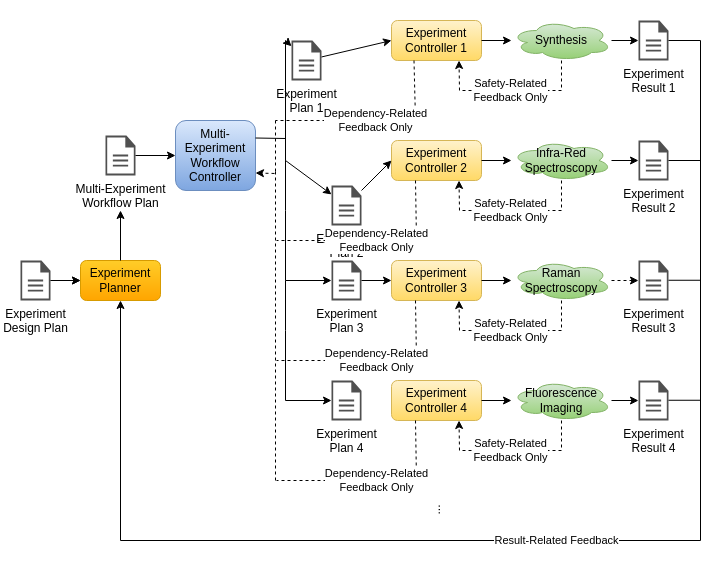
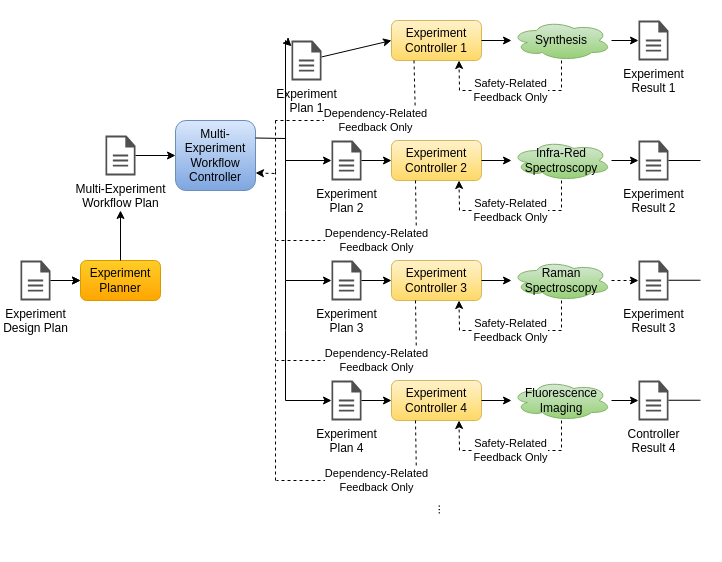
  <mxCell id="0" />
  <mxCell id="1" parent="0" />
  <mxCell id="2" value="Experiment&lt;br&gt;Plan 1" style="sketch=0;pointerEvents=1;shadow=0;dashed=0;html=1;strokeColor=none;fillColor=#505050;labelPosition=center;verticalLabelPosition=bottom;verticalAlign=top;outlineConnect=0;align=center;shape=mxgraph.office.concepts.document;" parent="1" vertex="1"><mxGeometry x="291" y="40" width="30" height="40" as="geometry" /></mxCell>
  <mxCell id="3" value="Experiment&lt;br&gt;Controller 1" style="rounded=1;whiteSpace=wrap;html=1;fillColor=#fff2cc;gradientColor=#ffd966;strokeColor=#d6b656;" parent="1" vertex="1"><mxGeometry x="391" y="20" width="90" height="40" as="geometry" /></mxCell>
  <mxCell id="4" value="" style="endArrow=classic;html=1;rounded=0;entryX=0;entryY=0.5;entryDx=0;entryDy=0;" parent="1" source="2" target="3" edge="1"><mxGeometry width="50" height="50" relative="1" as="geometry"><mxPoint x="311" y="41" as="sourcePoint" /><mxPoint x="581" y="131" as="targetPoint" /></mxGeometry></mxCell>
  <mxCell id="5" value="" style="endArrow=classic;html=1;rounded=0;exitX=1;exitY=0.5;exitDx=0;exitDy=0;" parent="1" source="3" target="6" edge="1"><mxGeometry width="50" height="50" relative="1" as="geometry"><mxPoint x="531" y="181" as="sourcePoint" /><mxPoint x="511" y="40" as="targetPoint" /></mxGeometry></mxCell>
  <mxCell id="6" value="Synthesis" style="ellipse;shape=cloud;whiteSpace=wrap;html=1;fillColor=#d5e8d4;gradientColor=#97d077;strokeColor=#82b366;" parent="1" vertex="1"><mxGeometry x="511" y="20" width="100" height="40" as="geometry" /></mxCell>
  <mxCell id="7" value="Safety-Related&lt;br&gt;Feedback Only" style="endArrow=classic;html=1;rounded=0;entryX=0.75;entryY=1;entryDx=0;entryDy=0;exitX=0.5;exitY=1;exitDx=0;exitDy=0;dashed=1;" parent="1" source="6" target="3" edge="1"><mxGeometry width="50" height="50" relative="1" as="geometry"><mxPoint x="531" y="181" as="sourcePoint" /><mxPoint x="581" y="131" as="targetPoint" /><Array as="points"><mxPoint x="561" y="90" /><mxPoint x="459" y="90" /></Array></mxGeometry></mxCell>
- <mxCell id="8" value="Experiment&lt;br&gt;Plan 2" style="sketch=0;pointerEvents=1;shadow=0;dashed=0;html=1;strokeColor=none;fillColor=#505050;labelPosition=center;verticalLabelPosition=bottom;verticalAlign=top;outlineConnect=0;align=center;shape=mxgraph.office.concepts.document;" parent="1" vertex="1"><mxGeometry x="331" y="185" width="30" height="40" as="geometry" /></mxCell>
+ <mxCell id="8" value="Experiment&lt;br&gt;Plan 2" style="sketch=0;pointerEvents=1;shadow=0;dashed=0;html=1;strokeColor=none;fillColor=#505050;labelPosition=center;verticalLabelPosition=bottom;verticalAlign=top;outlineConnect=0;align=center;shape=mxgraph.office.concepts.document;" parent="1" vertex="1"><mxGeometry x="331" y="140" width="30" height="40" as="geometry" /></mxCell>
  <mxCell id="9" value="Experiment&lt;br&gt;Controller 2" style="rounded=1;whiteSpace=wrap;html=1;fillColor=#fff2cc;gradientColor=#ffd966;strokeColor=#d6b656;" parent="1" vertex="1"><mxGeometry x="391" y="140" width="90" height="40" as="geometry" /></mxCell>
  <mxCell id="10" value="" style="endArrow=classic;html=1;rounded=0;entryX=0;entryY=0.5;entryDx=0;entryDy=0;" parent="1" source="8" target="9" edge="1"><mxGeometry width="50" height="50" relative="1" as="geometry"><mxPoint x="361" y="170" as="sourcePoint" /><mxPoint x="391" y="170" as="targetPoint" /></mxGeometry></mxCell>
  <mxCell id="11" value="" style="endArrow=classic;html=1;rounded=0;exitX=1;exitY=0.5;exitDx=0;exitDy=0;" parent="1" source="9" target="12" edge="1"><mxGeometry width="50" height="50" relative="1" as="geometry"><mxPoint x="531" y="301" as="sourcePoint" /><mxPoint x="511" y="160" as="targetPoint" /></mxGeometry></mxCell>
  <mxCell id="12" value="Infra-Red&lt;br&gt;Spectroscopy" style="ellipse;shape=cloud;whiteSpace=wrap;html=1;fillColor=#d5e8d4;gradientColor=#97d077;strokeColor=#82b366;" parent="1" vertex="1"><mxGeometry x="511" y="140" width="100" height="40" as="geometry" /></mxCell>
  <mxCell id="13" value="Safety-Related&lt;br&gt;Feedback Only" style="endArrow=classic;html=1;rounded=0;entryX=0.75;entryY=1;entryDx=0;entryDy=0;exitX=0.5;exitY=1;exitDx=0;exitDy=0;dashed=1;" parent="1" source="12" target="9" edge="1"><mxGeometry width="50" height="50" relative="1" as="geometry"><mxPoint x="531" y="301" as="sourcePoint" /><mxPoint x="581" y="251" as="targetPoint" /><Array as="points"><mxPoint x="561" y="210" /><mxPoint x="459" y="210" /></Array></mxGeometry></mxCell>
  <mxCell id="14" value="Multi-&lt;br&gt;Experiment&lt;br&gt;Workflow&lt;br&gt;Controller" style="rounded=1;whiteSpace=wrap;html=1;fillColor=#dae8fc;gradientColor=#7ea6e0;strokeColor=#6c8ebf;" parent="1" vertex="1"><mxGeometry x="175" y="120" width="80" height="70" as="geometry" /></mxCell>
  <mxCell id="15" value="Multi-Experiment&lt;br&gt;Workflow Plan" style="sketch=0;pointerEvents=1;shadow=0;dashed=0;html=1;strokeColor=none;fillColor=#505050;labelPosition=center;verticalLabelPosition=bottom;verticalAlign=top;outlineConnect=0;align=center;shape=mxgraph.office.concepts.document;" parent="1" vertex="1"><mxGeometry x="105" y="135" width="30" height="40" as="geometry" /></mxCell>
  <mxCell id="16" value="" style="endArrow=classic;html=1;rounded=0;" parent="1" source="15" target="14" edge="1"><mxGeometry width="50" height="50" relative="1" as="geometry"><mxPoint x="95" y="152" as="sourcePoint" /><mxPoint x="175" y="151" as="targetPoint" /></mxGeometry></mxCell>
  <mxCell id="17" value="" style="endArrow=classic;html=1;rounded=0;exitX=1;exitY=0.25;exitDx=0;exitDy=0;" parent="1" source="14" target="8" edge="1"><mxGeometry width="50" height="50" relative="1" as="geometry"><mxPoint x="285" y="180" as="sourcePoint" /><mxPoint x="275" y="190" as="targetPoint" /><Array as="points"><mxPoint x="285" y="138" /><mxPoint x="285" y="160" /></Array></mxGeometry></mxCell>
  <mxCell id="18" value="" style="endArrow=classic;html=1;rounded=0;" parent="1" target="2" edge="1"><mxGeometry width="50" height="50" relative="1" as="geometry"><mxPoint x="285" y="160" as="sourcePoint" /><mxPoint x="346" y="100" as="targetPoint" /><Array as="points"><mxPoint x="285" y="40" /></Array></mxGeometry></mxCell>
  <mxCell id="19" value="Dependency-Related&lt;br&gt;Feedback Only" style="endArrow=none;html=1;rounded=0;exitX=0.25;exitY=1;exitDx=0;exitDy=0;dashed=1;endFill=0;" parent="1" source="3" edge="1"><mxGeometry x="0.0" width="50" height="50" relative="1" as="geometry"><mxPoint x="391" y="170" as="sourcePoint" /><mxPoint x="275" y="120" as="targetPoint" /><Array as="points"><mxPoint x="415" y="120" /></Array><mxPoint as="offset" /></mxGeometry></mxCell>
  <mxCell id="20" value="" style="endArrow=classic;html=1;rounded=0;entryX=1;entryY=0.75;entryDx=0;entryDy=0;dashed=1;" parent="1" target="14" edge="1"><mxGeometry width="50" height="50" relative="1" as="geometry"><mxPoint x="275" y="120" as="sourcePoint" /><mxPoint x="385" y="170" as="targetPoint" /><Array as="points"><mxPoint x="275" y="173" /></Array></mxGeometry></mxCell>
  <mxCell id="21" value="" style="endArrow=none;dashed=1;html=1;rounded=0;" parent="1" edge="1"><mxGeometry width="50" height="50" relative="1" as="geometry"><mxPoint x="275" y="480" as="sourcePoint" /><mxPoint x="275" y="170" as="targetPoint" /></mxGeometry></mxCell>
  <mxCell id="22" value="Experiment&lt;br&gt;Result 1" style="sketch=0;pointerEvents=1;shadow=0;dashed=0;html=1;strokeColor=none;fillColor=#505050;labelPosition=center;verticalLabelPosition=bottom;verticalAlign=top;outlineConnect=0;align=center;shape=mxgraph.office.concepts.document;" parent="1" vertex="1"><mxGeometry x="638" y="20" width="30" height="40" as="geometry" /></mxCell>
  <mxCell id="23" value="" style="endArrow=classic;html=1;rounded=0;exitX=1;exitY=0.5;exitDx=0;exitDy=0;" parent="1" source="6" target="22" edge="1"><mxGeometry width="50" height="50" relative="1" as="geometry"><mxPoint x="611" y="-90" as="sourcePoint" /><mxPoint x="647" y="170.67" as="targetPoint" /></mxGeometry></mxCell>
  <mxCell id="24" value="Experiment&lt;br&gt;Result 2" style="sketch=0;pointerEvents=1;shadow=0;dashed=0;html=1;strokeColor=none;fillColor=#505050;labelPosition=center;verticalLabelPosition=bottom;verticalAlign=top;outlineConnect=0;align=center;shape=mxgraph.office.concepts.document;" parent="1" vertex="1"><mxGeometry x="638" y="140" width="30" height="40" as="geometry" /></mxCell>
  <mxCell id="25" value="" style="endArrow=classic;html=1;rounded=0;exitX=1;exitY=0.5;exitDx=0;exitDy=0;" parent="1" source="12" target="24" edge="1"><mxGeometry width="50" height="50" relative="1" as="geometry"><mxPoint x="615" y="119" as="sourcePoint" /><mxPoint x="647" y="290.67" as="targetPoint" /></mxGeometry></mxCell>
  <mxCell id="26" value="Experiment&lt;br&gt;Plan 3" style="sketch=0;pointerEvents=1;shadow=0;dashed=0;html=1;strokeColor=none;fillColor=#505050;labelPosition=center;verticalLabelPosition=bottom;verticalAlign=top;outlineConnect=0;align=center;shape=mxgraph.office.concepts.document;" parent="1" vertex="1"><mxGeometry x="331" y="260" width="30" height="40" as="geometry" /></mxCell>
  <mxCell id="27" value="Experiment&lt;br&gt;Controller 3" style="rounded=1;whiteSpace=wrap;html=1;fillColor=#fff2cc;gradientColor=#ffd966;strokeColor=#d6b656;" parent="1" vertex="1"><mxGeometry x="391" y="260" width="90" height="40" as="geometry" /></mxCell>
  <mxCell id="28" value="" style="endArrow=classic;html=1;rounded=0;entryX=0;entryY=0.5;entryDx=0;entryDy=0;" parent="1" source="26" target="27" edge="1"><mxGeometry width="50" height="50" relative="1" as="geometry"><mxPoint x="361" y="290" as="sourcePoint" /><mxPoint x="391" y="290" as="targetPoint" /></mxGeometry></mxCell>
  <mxCell id="29" value="" style="endArrow=classic;html=1;rounded=0;exitX=1;exitY=0.5;exitDx=0;exitDy=0;" parent="1" source="27" target="30" edge="1"><mxGeometry width="50" height="50" relative="1" as="geometry"><mxPoint x="531" y="421" as="sourcePoint" /><mxPoint x="511" y="280" as="targetPoint" /></mxGeometry></mxCell>
  <mxCell id="30" value="Raman Spectroscopy" style="ellipse;shape=cloud;whiteSpace=wrap;html=1;fillColor=#d5e8d4;gradientColor=#97d077;strokeColor=#82b366;" parent="1" vertex="1"><mxGeometry x="511" y="260" width="100" height="40" as="geometry" /></mxCell>
  <mxCell id="31" value="Safety-Related&lt;br&gt;Feedback Only" style="endArrow=classic;html=1;rounded=0;entryX=0.75;entryY=1;entryDx=0;entryDy=0;exitX=0.5;exitY=1;exitDx=0;exitDy=0;dashed=1;" parent="1" source="30" target="27" edge="1"><mxGeometry width="50" height="50" relative="1" as="geometry"><mxPoint x="531" y="421" as="sourcePoint" /><mxPoint x="581" y="371" as="targetPoint" /><Array as="points"><mxPoint x="561" y="330" /><mxPoint x="459" y="330" /></Array></mxGeometry></mxCell>
  <mxCell id="32" value="Experiment&lt;br&gt;Result 3" style="sketch=0;pointerEvents=1;shadow=0;dashed=0;html=1;strokeColor=none;fillColor=#505050;labelPosition=center;verticalLabelPosition=bottom;verticalAlign=top;outlineConnect=0;align=center;shape=mxgraph.office.concepts.document;" parent="1" vertex="1"><mxGeometry x="638" y="260" width="30" height="40" as="geometry" /></mxCell>
  <mxCell id="33" value="" style="endArrow=classic;html=1;rounded=0;exitX=1;exitY=0.5;exitDx=0;exitDy=0;dashed=1;" parent="1" source="30" target="32" edge="1"><mxGeometry width="50" height="50" relative="1" as="geometry"><mxPoint x="615" y="239" as="sourcePoint" /><mxPoint x="647" y="410.67" as="targetPoint" /></mxGeometry></mxCell>
  <mxCell id="34" value="Experiment&lt;br&gt;Plan 4" style="sketch=0;pointerEvents=1;shadow=0;dashed=0;html=1;strokeColor=none;fillColor=#505050;labelPosition=center;verticalLabelPosition=bottom;verticalAlign=top;outlineConnect=0;align=center;shape=mxgraph.office.concepts.document;" parent="1" vertex="1"><mxGeometry x="331" y="380" width="30" height="40" as="geometry" /></mxCell>
  <mxCell id="35" value="Experiment&lt;br&gt;Controller 4" style="rounded=1;whiteSpace=wrap;html=1;fillColor=#fff2cc;gradientColor=#ffd966;strokeColor=#d6b656;" parent="1" vertex="1"><mxGeometry x="391" y="380" width="90" height="40" as="geometry" /></mxCell>
+ <mxCell id="36" value="" style="endArrow=classic;html=1;rounded=0;entryX=0;entryY=0.5;entryDx=0;entryDy=0;" parent="1" source="34" target="35" edge="1"><mxGeometry width="50" height="50" relative="1" as="geometry"><mxPoint x="361" y="410" as="sourcePoint" /><mxPoint x="391" y="410" as="targetPoint" /></mxGeometry></mxCell>
  <mxCell id="37" value="" style="endArrow=classic;html=1;rounded=0;exitX=1;exitY=0.5;exitDx=0;exitDy=0;" parent="1" source="35" target="38" edge="1"><mxGeometry width="50" height="50" relative="1" as="geometry"><mxPoint x="531" y="541" as="sourcePoint" /><mxPoint x="511" y="400" as="targetPoint" /></mxGeometry></mxCell>
  <mxCell id="38" value="Fluorescence Imaging" style="ellipse;shape=cloud;whiteSpace=wrap;html=1;fillColor=#d5e8d4;gradientColor=#97d077;strokeColor=#82b366;" parent="1" vertex="1"><mxGeometry x="511" y="380" width="100" height="40" as="geometry" /></mxCell>
  <mxCell id="39" value="Safety-Related&lt;br&gt;Feedback Only" style="endArrow=classic;html=1;rounded=0;entryX=0.75;entryY=1;entryDx=0;entryDy=0;exitX=0.5;exitY=1;exitDx=0;exitDy=0;dashed=1;" parent="1" source="38" target="35" edge="1"><mxGeometry width="50" height="50" relative="1" as="geometry"><mxPoint x="531" y="541" as="sourcePoint" /><mxPoint x="581" y="491" as="targetPoint" /><Array as="points"><mxPoint x="561" y="450" /><mxPoint x="459" y="450" /></Array></mxGeometry></mxCell>
- <mxCell id="40" value="Experiment&lt;br&gt;Result 4" style="sketch=0;pointerEvents=1;shadow=0;dashed=0;html=1;strokeColor=none;fillColor=#505050;labelPosition=center;verticalLabelPosition=bottom;verticalAlign=top;outlineConnect=0;align=center;shape=mxgraph.office.concepts.document;" parent="1" vertex="1"><mxGeometry x="638" y="380" width="30" height="40" as="geometry" /></mxCell>
+ <mxCell id="40" value="Controller&lt;br&gt;Result 4" style="sketch=0;pointerEvents=1;shadow=0;dashed=0;html=1;strokeColor=none;fillColor=#505050;labelPosition=center;verticalLabelPosition=bottom;verticalAlign=top;outlineConnect=0;align=center;shape=mxgraph.office.concepts.document;" parent="1" vertex="1"><mxGeometry x="638" y="380" width="30" height="40" as="geometry" /></mxCell>
  <mxCell id="41" value="" style="endArrow=classic;html=1;rounded=0;exitX=1;exitY=0.5;exitDx=0;exitDy=0;" parent="1" source="38" target="40" edge="1"><mxGeometry width="50" height="50" relative="1" as="geometry"><mxPoint x="615" y="359" as="sourcePoint" /><mxPoint x="647" y="530.67" as="targetPoint" /></mxGeometry></mxCell>
  <mxCell id="42" value="" style="endArrow=classic;html=1;rounded=0;" parent="1" target="26" edge="1"><mxGeometry width="50" height="50" relative="1" as="geometry"><mxPoint x="285" y="160" as="sourcePoint" /><mxPoint x="291" y="332" as="targetPoint" /><Array as="points"><mxPoint x="285" y="210" /><mxPoint x="285" y="280" /></Array></mxGeometry></mxCell>
  <mxCell id="43" value="" style="endArrow=classic;html=1;rounded=0;" parent="1" target="34" edge="1"><mxGeometry width="50" height="50" relative="1" as="geometry"><mxPoint x="285" y="280" as="sourcePoint" /><mxPoint x="331" y="400" as="targetPoint" /><Array as="points"><mxPoint x="285" y="330" /><mxPoint x="285" y="400" /></Array></mxGeometry></mxCell>
  <mxCell id="44" value="Dependency-Related&lt;br&gt;Feedback Only" style="endArrow=none;html=1;rounded=0;exitX=0.25;exitY=1;exitDx=0;exitDy=0;dashed=1;endFill=0;" parent="1" edge="1"><mxGeometry x="0.0" width="50" height="50" relative="1" as="geometry"><mxPoint x="415" y="180" as="sourcePoint" /><mxPoint x="276" y="240" as="targetPoint" /><Array as="points"><mxPoint x="416" y="240" /></Array><mxPoint as="offset" /></mxGeometry></mxCell>
  <mxCell id="45" value="Dependency-Related&lt;br&gt;Feedback Only" style="endArrow=none;html=1;rounded=0;exitX=0.25;exitY=1;exitDx=0;exitDy=0;dashed=1;endFill=0;" parent="1" edge="1"><mxGeometry x="0.0" width="50" height="50" relative="1" as="geometry"><mxPoint x="415" y="300" as="sourcePoint" /><mxPoint x="276" y="360" as="targetPoint" /><Array as="points"><mxPoint x="416" y="360" /></Array><mxPoint as="offset" /></mxGeometry></mxCell>
  <mxCell id="46" value="Dependency-Related&lt;br&gt;Feedback Only" style="endArrow=none;html=1;rounded=0;exitX=0.25;exitY=1;exitDx=0;exitDy=0;dashed=1;endFill=0;" parent="1" edge="1"><mxGeometry x="0.0" width="50" height="50" relative="1" as="geometry"><mxPoint x="415" y="420" as="sourcePoint" /><mxPoint x="276" y="480" as="targetPoint" /><Array as="points"><mxPoint x="416" y="480" /></Array><mxPoint as="offset" /></mxGeometry></mxCell>
  <mxCell id="47" value="Experiment&lt;br&gt;Planner" style="rounded=1;whiteSpace=wrap;html=1;fillColor=#ffcd28;gradientColor=#ffa500;strokeColor=#d79b00;" parent="1" vertex="1"><mxGeometry x="80" y="260" width="80" height="40" as="geometry" /></mxCell>
  <mxCell id="48" value="" style="edgeStyle=orthogonalEdgeStyle;rounded=0;orthogonalLoop=1;jettySize=auto;html=1;" parent="1" source="50" target="47" edge="1"><mxGeometry relative="1" as="geometry" /></mxCell>
  <mxCell id="49" value="" style="edgeStyle=orthogonalEdgeStyle;rounded=0;orthogonalLoop=1;jettySize=auto;html=1;" parent="1" source="50" target="47" edge="1"><mxGeometry relative="1" as="geometry" /></mxCell>
  <mxCell id="50" value="Experiment&lt;br&gt;Design Plan" style="sketch=0;pointerEvents=1;shadow=0;dashed=0;html=1;strokeColor=none;fillColor=#505050;labelPosition=center;verticalLabelPosition=bottom;verticalAlign=top;outlineConnect=0;align=center;shape=mxgraph.office.concepts.document;" parent="1" vertex="1"><mxGeometry x="20" y="260" width="30" height="40" as="geometry" /></mxCell>
  <mxCell id="51" value="" style="endArrow=classic;html=1;rounded=0;exitX=0.5;exitY=0;exitDx=0;exitDy=0;" parent="1" source="47" edge="1"><mxGeometry width="50" height="50" relative="1" as="geometry"><mxPoint x="65" y="290" as="sourcePoint" /><mxPoint x="120" y="210" as="targetPoint" /></mxGeometry></mxCell>
- <mxCell id="52" value="Result-Related Feedback" style="endArrow=classic;html=1;rounded=0;entryX=0.5;entryY=1;entryDx=0;entryDy=0;" parent="1" source="22" target="47" edge="1"><mxGeometry width="50" height="50" relative="1" as="geometry"><mxPoint x="710" y="40" as="sourcePoint" /><mxPoint x="120" y="310" as="targetPoint" /><Array as="points"><mxPoint x="700" y="40" /><mxPoint x="700" y="540" /><mxPoint x="120" y="540" /></Array></mxGeometry></mxCell>
  <mxCell id="53" value="" style="endArrow=none;html=1;rounded=0;endFill=0;" parent="1" source="24" edge="1"><mxGeometry width="50" height="50" relative="1" as="geometry"><mxPoint x="700" y="160" as="sourcePoint" /><mxPoint x="700" y="160" as="targetPoint" /></mxGeometry></mxCell>
  <mxCell id="54" value="" style="endArrow=none;html=1;rounded=0;endFill=0;" parent="1" edge="1"><mxGeometry width="50" height="50" relative="1" as="geometry"><mxPoint x="668" y="279.76" as="sourcePoint" /><mxPoint x="700" y="279.76" as="targetPoint" /></mxGeometry></mxCell>
  <mxCell id="55" value="" style="endArrow=none;html=1;rounded=0;endFill=0;" parent="1" edge="1"><mxGeometry width="50" height="50" relative="1" as="geometry"><mxPoint x="668" y="399.76" as="sourcePoint" /><mxPoint x="700" y="399.76" as="targetPoint" /></mxGeometry></mxCell>
  <mxCell id="56" value="..." style="text;html=1;align=center;verticalAlign=middle;resizable=0;points=[];autosize=1;strokeColor=none;fillColor=none;rotation=-90;" vertex="1" parent="1"><mxGeometry x="421" y="500" width="30" height="20" as="geometry" /></mxCell>
